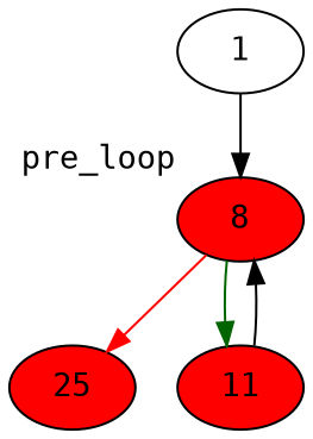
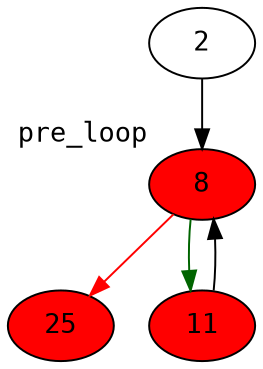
  strict digraph {
    fontname="DejaVu Sans Mono"
    node [fontname="DejaVu Sans Mono" fillcolor=red style=filled]
    edge [fontname="DejaVu Sans Mono"]
-   2 [entry=true label=1 fillcolor="" style=""]
+   2 [entry=true fillcolor="" style=""]
    8 [xlabel=pre_loop]
    25
    11
    2 -> 8
    8 -> 25 [color=red]
    8 -> 11 [color=darkgreen]
    11 -> 8
  }
